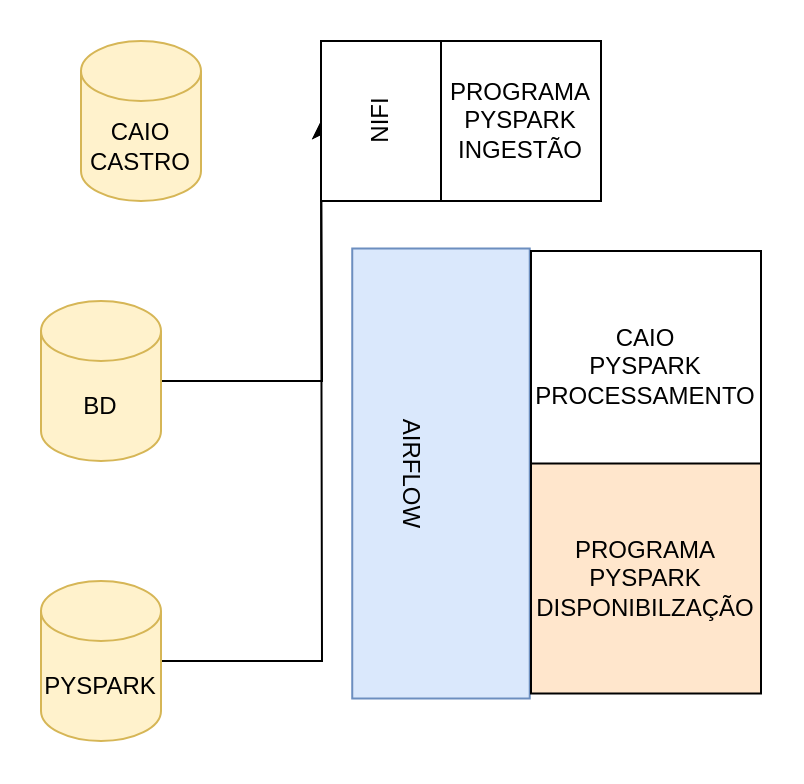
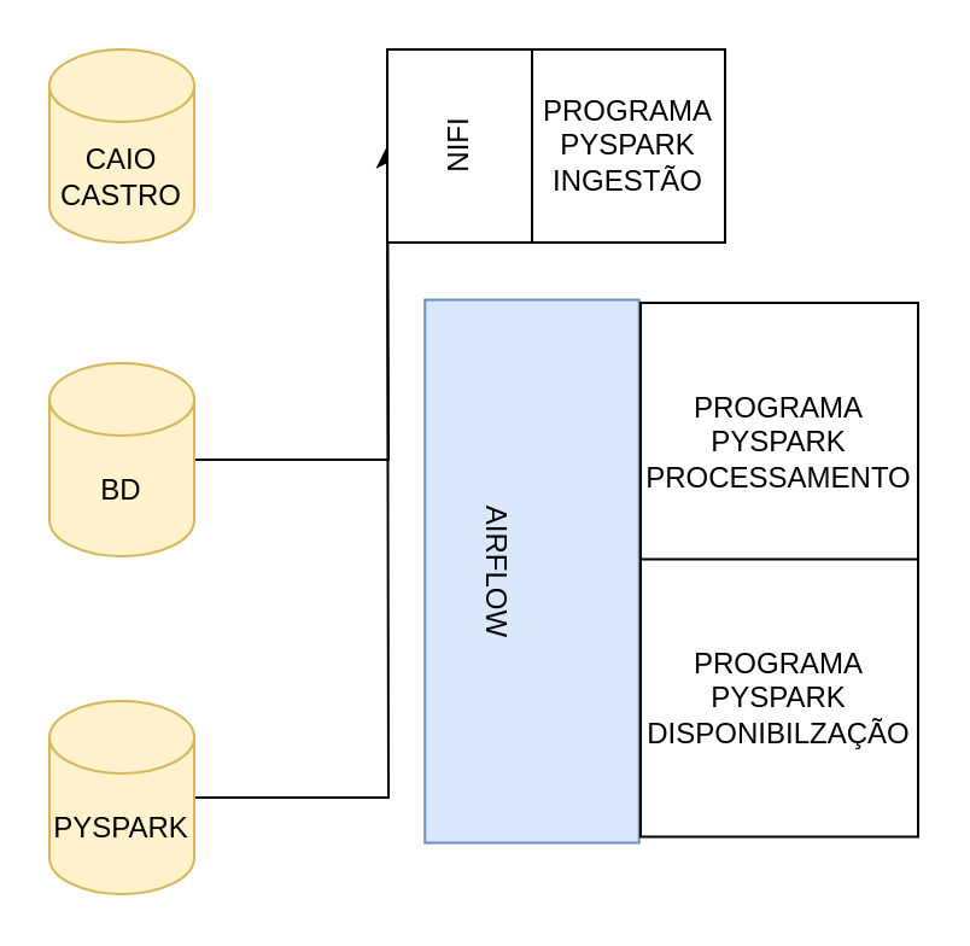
  <mxCell id="0" />
  <mxCell id="1" parent="0" />
- <mxCell id="2" value="CAIO CASTRO" style="shape=cylinder3;whiteSpace=wrap;html=1;boundedLbl=1;backgroundOutline=1;size=15;fillColor=#fff2cc;strokeColor=#d6b656;" vertex="1" parent="1"><mxGeometry x="40" y="20" width="60" height="80" as="geometry" /></mxCell>
+ <mxCell id="2" value="CAIO CASTRO" style="shape=cylinder3;whiteSpace=wrap;html=1;boundedLbl=1;backgroundOutline=1;size=15;fillColor=#fff2cc;strokeColor=#d6b656;" vertex="1" parent="1"><mxGeometry x="20" y="20" width="60" height="80" as="geometry" /></mxCell>
  <mxCell id="3" style="edgeStyle=orthogonalEdgeStyle;rounded=0;orthogonalLoop=1;jettySize=auto;html=1;" edge="1" parent="1" source="4"><mxGeometry relative="1" as="geometry"><mxPoint x="160" y="60" as="targetPoint" /></mxGeometry></mxCell>
  <mxCell id="4" value="BD&lt;br&gt;" style="shape=cylinder3;whiteSpace=wrap;html=1;boundedLbl=1;backgroundOutline=1;size=15;fillColor=#fff2cc;strokeColor=#d6b656;" vertex="1" parent="1"><mxGeometry x="20" y="150" width="60" height="80" as="geometry" /></mxCell>
  <mxCell id="5" style="edgeStyle=orthogonalEdgeStyle;rounded=0;orthogonalLoop=1;jettySize=auto;html=1;" edge="1" parent="1" source="6"><mxGeometry relative="1" as="geometry"><mxPoint x="160" y="60" as="targetPoint" /></mxGeometry></mxCell>
  <mxCell id="6" value="PYSPARK" style="shape=cylinder3;whiteSpace=wrap;html=1;boundedLbl=1;backgroundOutline=1;size=15;fillColor=#fff2cc;strokeColor=#d6b656;" vertex="1" parent="1"><mxGeometry x="20" y="290" width="60" height="80" as="geometry" /></mxCell>
  <mxCell id="7" value="&lt;br&gt;&lt;br&gt;AIRFLOW" style="rounded=0;whiteSpace=wrap;html=1;rotation=90;fillColor=#dae8fc;strokeColor=#6c8ebf;" vertex="1" parent="1"><mxGeometry x="107.5" y="191.88" width="225" height="88.75" as="geometry" /></mxCell>
  <mxCell id="8" value="PROGRAMA&lt;br&gt;PYSPARK&lt;br&gt;INGESTÃO" style="whiteSpace=wrap;html=1;aspect=fixed;" vertex="1" parent="1"><mxGeometry x="220" y="20" width="80" height="80" as="geometry" /></mxCell>
- <mxCell id="9" value="CAIO&lt;br&gt;PYSPARK&lt;br&gt;PROCESSAMENTO&lt;br&gt;" style="whiteSpace=wrap;html=1;aspect=fixed;" vertex="1" parent="1"><mxGeometry x="265" y="125" width="115" height="115" as="geometry" /></mxCell>
- <mxCell id="10" value="PROGRAMA&lt;br&gt;PYSPARK&lt;br&gt;DISPONIBILZAÇÃO" style="whiteSpace=wrap;html=1;aspect=fixed;fillColor=#ffe6cc;" vertex="1" parent="1"><mxGeometry x="265" y="231.25" width="115" height="115" as="geometry" /></mxCell>
+ <mxCell id="9" value="PROGRAMA&lt;br&gt;PYSPARK&lt;br&gt;PROCESSAMENTO&lt;br&gt;" style="whiteSpace=wrap;html=1;aspect=fixed;" vertex="1" parent="1"><mxGeometry x="265" y="125" width="115" height="115" as="geometry" /></mxCell>
+ <mxCell id="10" value="PROGRAMA&lt;br&gt;PYSPARK&lt;br&gt;DISPONIBILZAÇÃO" style="whiteSpace=wrap;html=1;aspect=fixed;" vertex="1" parent="1"><mxGeometry x="265" y="231.25" width="115" height="115" as="geometry" /></mxCell>
  <mxCell id="11" value="NIFI" style="rounded=0;whiteSpace=wrap;html=1;rotation=-90;" vertex="1" parent="1"><mxGeometry x="150" y="30" width="80" height="60" as="geometry" /></mxCell>
